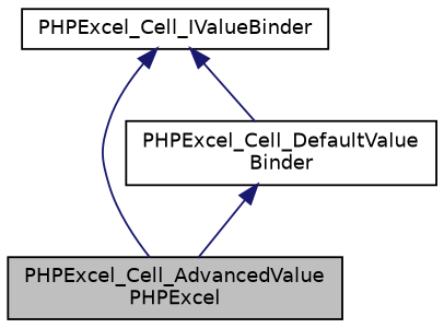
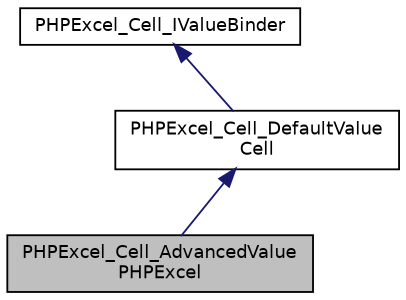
  digraph {
    node [color=black fillcolor=white fontname=Helvetica fontsize=10 shape=record style=filled]
    edge [color=midnightblue dir=back fontname=Helvetica fontsize=10 labelfontname=Helvetica labelfontsize=10 style=solid]
    n1 [fillcolor=grey75 fontcolor=black height=0.2 label="PHPExcel_Cell_AdvancedValue\lPHPExcel" width=0.4]
-   n2 [height=0.2 label="PHPExcel_Cell_DefaultValue\lBinder" width=0.4]
+   n2 [height=0.2 label="PHPExcel_Cell_DefaultValue\lCell" width=0.4]
    n3 [height=0.2 label=PHPExcel_Cell_IValueBinder width=0.4]
    n2 -> n1
-   n3 -> n1
    n3 -> n2
  }
